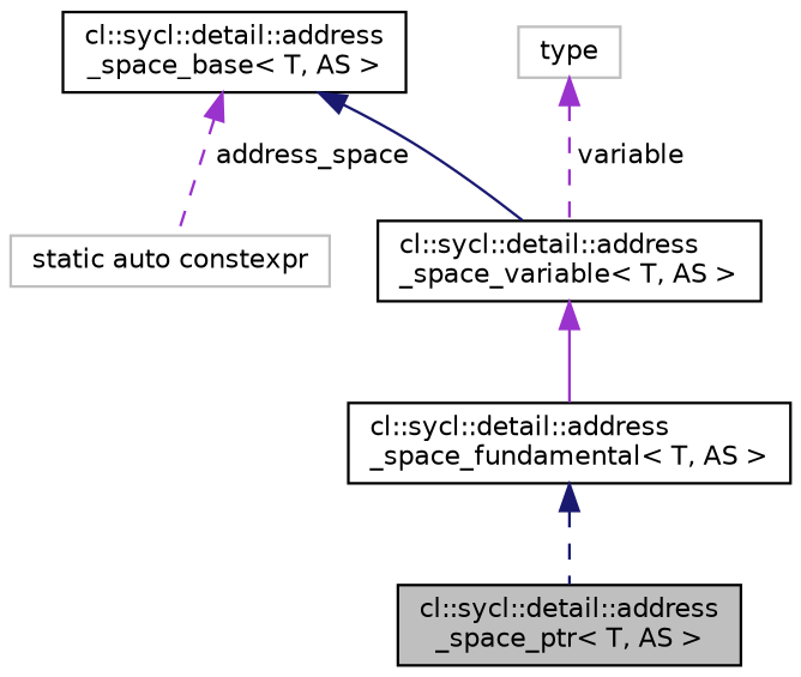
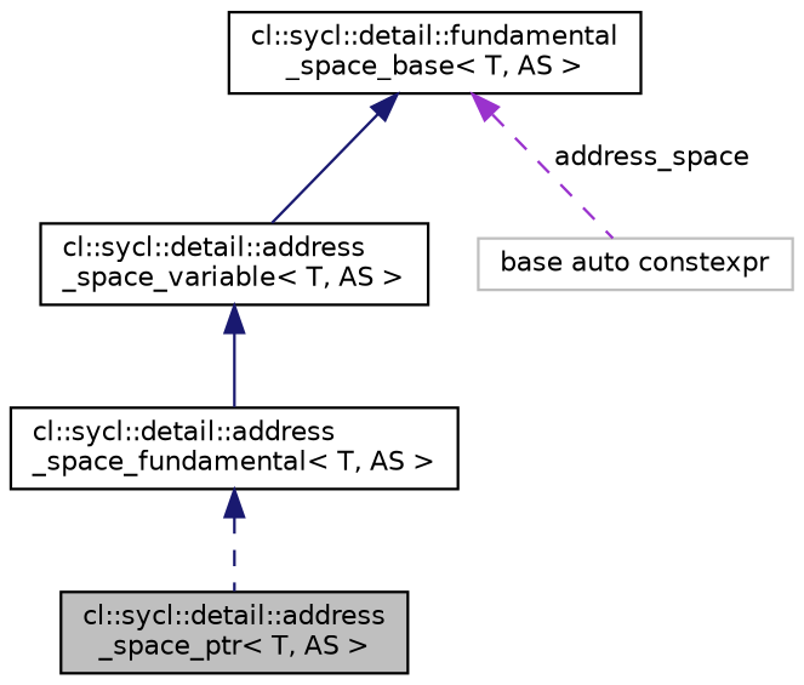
  digraph {
    node [color=black fontname=Helvetica fontsize=10 shape=record]
    edge [color=midnightblue dir=back fontname=Helvetica fontsize=10 labelfontname=Helvetica labelfontsize=10 style=dashed]
    n1 [fillcolor=grey75 fontcolor=black height=0.2 label="cl::sycl::detail::address\l_space_ptr\< T, AS \>" style=filled width=0.4]
    n2 [height=0.2 label="cl::sycl::detail::address\l_space_fundamental\< T, AS \>" width=0.4]
    n3 [height=0.2 label="cl::sycl::detail::address\l_space_variable\< T, AS \>" width=0.4]
-   n4 [height=0.2 label="cl::sycl::detail::address\l_space_base\< T, AS \>" width=0.4]
-   n5 [color=grey75 height=0.2 label="static auto constexpr" width=0.4]
-   n6 [color=grey75 height=0.2 label=type width=0.4]
+   n4 [height=0.2 label="cl::sycl::detail::fundamental\l_space_base\< T, AS \>" width=0.4]
+   n5 [color=grey75 height=0.2 label="base auto constexpr" width=0.4]
    n2 -> n1
-   n3 -> n2 [color=darkorchid3 style=solid]
+   n3 -> n2 [style=solid]
    n4 -> n3 [style=solid]
    n4 -> n5 [color=darkorchid3 label=" address_space"]
-   n6 -> n3 [color=darkorchid3 label=" variable"]
  }
